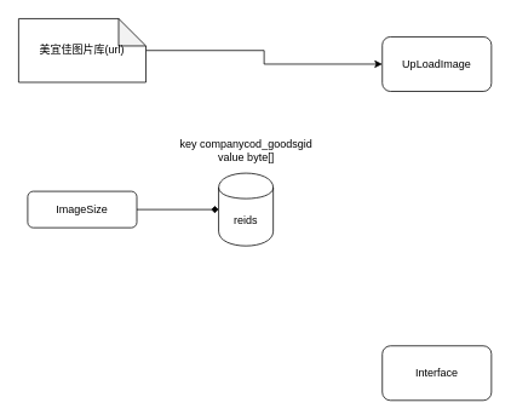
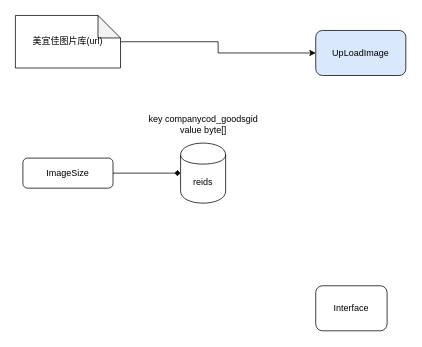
  <mxCell id="0" />
  <mxCell id="1" parent="0" />
  <mxCell id="2" style="edgeStyle=orthogonalEdgeStyle;rounded=0;orthogonalLoop=1;jettySize=auto;html=1;exitX=1;exitY=0.5;exitDx=0;exitDy=0;endArrow=diamond;" edge="1" parent="1" source="3" target="4"><mxGeometry relative="1" as="geometry" /></mxCell>
  <mxCell id="3" value="ImageSize" style="rounded=1;whiteSpace=wrap;html=1;fontSize=12;glass=0;strokeWidth=1;shadow=0;" parent="1" vertex="1"><mxGeometry x="30" y="210" width="120" height="40" as="geometry" /></mxCell>
  <mxCell id="4" value="reids&lt;br&gt;" style="shape=cylinder;whiteSpace=wrap;html=1;boundedLbl=1;backgroundOutline=1;" vertex="1" parent="1"><mxGeometry x="240" y="190" width="60" height="80" as="geometry" /></mxCell>
  <mxCell id="5" style="edgeStyle=orthogonalEdgeStyle;rounded=0;orthogonalLoop=1;jettySize=auto;html=1;" edge="1" parent="1" source="6" target="8"><mxGeometry relative="1" as="geometry" /></mxCell>
  <mxCell id="6" value="&lt;span&gt;美宜佳图片库(url)&lt;/span&gt;" style="shape=note;whiteSpace=wrap;html=1;backgroundOutline=1;darkOpacity=0.05;" vertex="1" parent="1"><mxGeometry x="20" y="20" width="140" height="70" as="geometry" /></mxCell>
  <mxCell id="7" value="key companycod_goodsgid&lt;br&gt;value byte[]" style="text;html=1;align=center;verticalAlign=middle;resizable=0;points=[];autosize=1;" vertex="1" parent="1"><mxGeometry x="190" y="150" width="160" height="30" as="geometry" /></mxCell>
- <mxCell id="8" value="UpLoadImage" style="rounded=1;whiteSpace=wrap;html=1;" vertex="1" parent="1"><mxGeometry x="420" y="40" width="120" height="60" as="geometry" /></mxCell>
- <mxCell id="9" value="Interface" style="rounded=1;whiteSpace=wrap;html=1;" vertex="1" parent="1"><mxGeometry x="420" y="380" width="120" height="60" as="geometry" /></mxCell>
+ <mxCell id="8" value="UpLoadImage" style="rounded=1;whiteSpace=wrap;html=1;fillColor=#dae8fc;" vertex="1" parent="1"><mxGeometry x="420" y="40" width="120" height="60" as="geometry" /></mxCell>
+ <mxCell id="9" value="Interface" style="rounded=1;whiteSpace=wrap;html=1;" vertex="1" parent="1"><mxGeometry x="420" y="380" width="95" height="60" as="geometry" /></mxCell>
